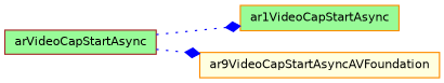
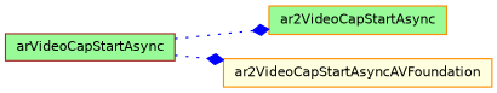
  digraph {
    rankdir=LR
    node [color=darkorange fillcolor=palegreen fontname=Helvetica fontsize=10 shape=record style=filled]
    edge [arrowhead=diamond color=blue fontname=Helvetica fontsize=10 labelfontname=Helvetica labelfontsize=10 style=dotted]
    n1 [color=brown fontcolor=black height=0.2 label=arVideoCapStartAsync width=0.4]
-   n2 [height=0.2 label=ar1VideoCapStartAsync width=0.4]
-   n3 [fillcolor=lightyellow height=0.2 label=ar9VideoCapStartAsyncAVFoundation width=0.4]
+   n2 [height=0.2 label=ar2VideoCapStartAsync width=0.4]
+   n3 [fillcolor=lightyellow height=0.2 label=ar2VideoCapStartAsyncAVFoundation width=0.4]
    n1 -> n2
    n1 -> n3
  }
